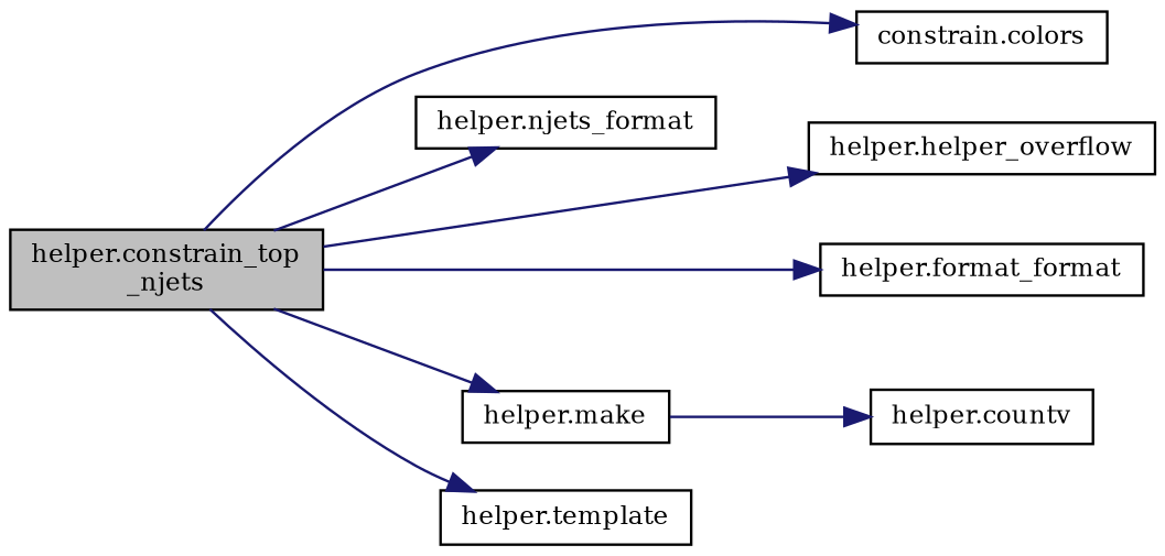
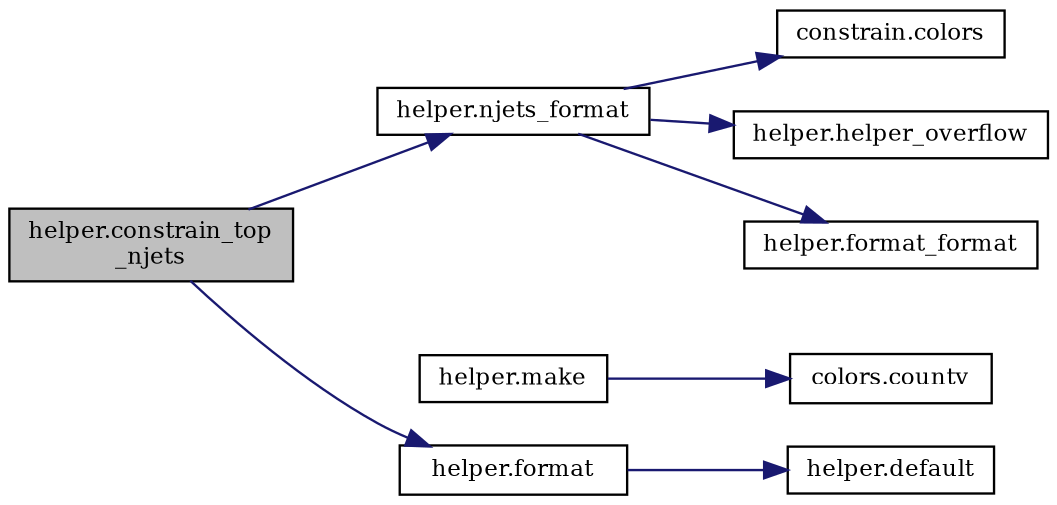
  digraph {
    fontname="DejaVu Serif"
    rankdir=LR
    node [color=black fillcolor=white fontname="DejaVu Serif" fontsize=10 shape=record style=filled]
    edge [color=midnightblue fontname="DejaVu Serif" fontsize=10 labelfontname=Helvetica labelfontsize=10 style=solid]
    n1 [fillcolor=grey75 fontcolor=black height=0.2 label="helper.constrain_top\l_njets" width=0.4]
    n2 [height=0.2 label="constrain.colors" width=0.4]
    n3 [height=0.2 label="helper.helper_overflow" width=0.4]
    n4 [height=0.2 label="helper.make" width=0.4]
    n5 [height=0.2 label="helper.njets_format" width=0.4]
    n6 [height=0.2 label="helper.format_format" width=0.4]
-   n7 [height=0.2 label="helper.template" width=0.4]
-   n8 [height=0.2 label="helper.countv" width=0.4]
-   n1 -> n2
-   n1 -> n3
-   n1 -> n4
+   n7 [height=0.2 label="helper.format" width=0.4]
+   n8 [height=0.2 label="colors.countv" width=0.4]
+   n9 [height=0.2 label="helper.default" width=0.4]
+   n5 -> n2
+   n5 -> n3
    n1 -> n5
-   n1 -> n6
+   n5 -> n6
    n1 -> n7
    n4 -> n8
+   n7 -> n9
  }
